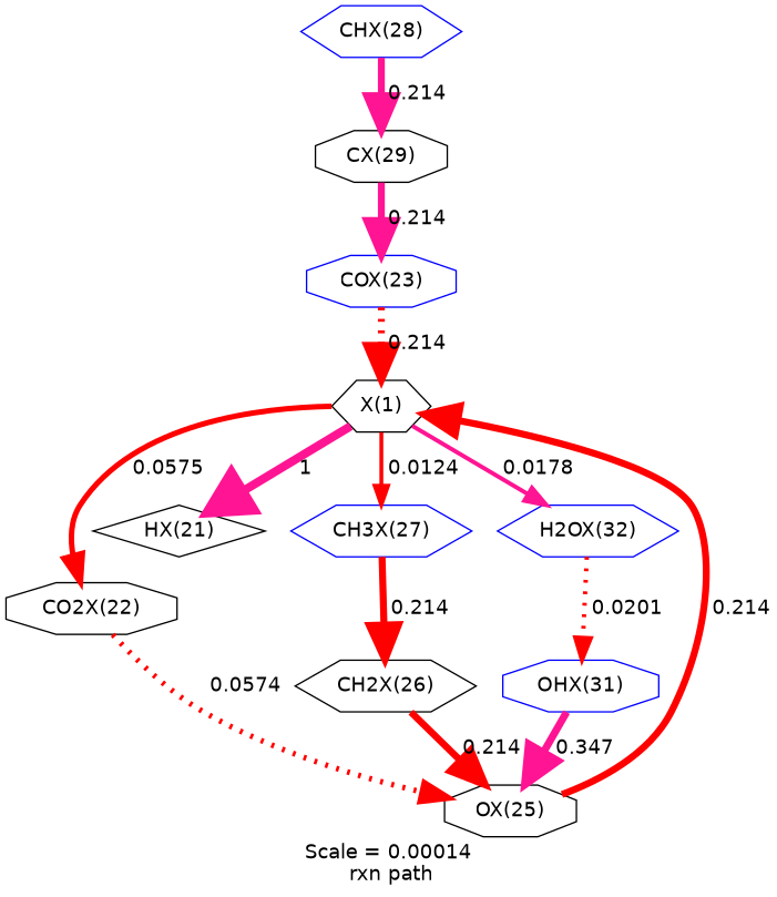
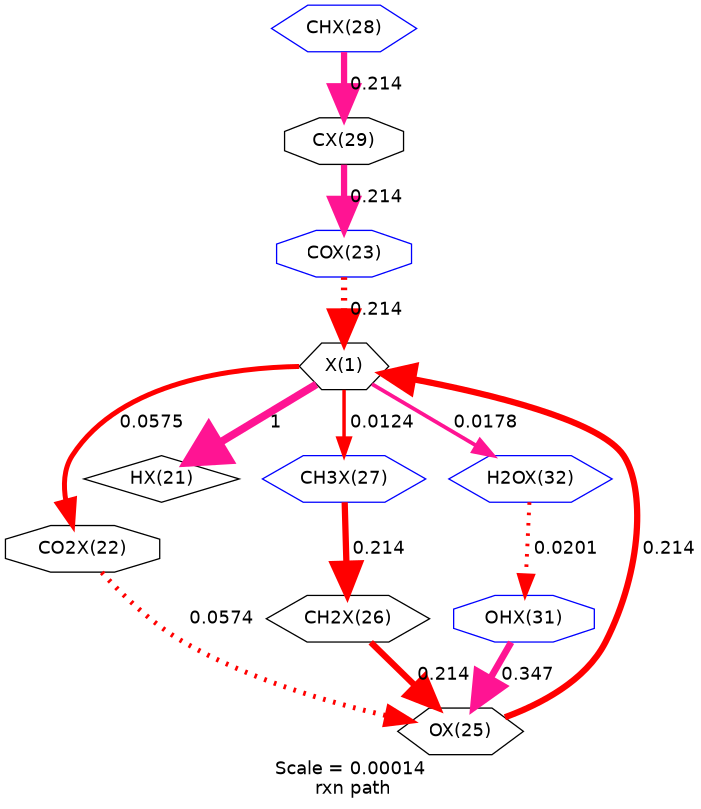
  digraph {
    fontname=Helvetica
    label="Scale = 0.00014\l rxn path"
    node [color=black fontname=Helvetica shape=hexagon]
    edge [arrowsize=2.42 color=red fontname=Helvetica penwidth=4.84 style=solid]
    n1 [label="X(1)"]
    n2 [label="CO2X(22)" shape=octagon]
    n3 [label="HX(21)" shape=diamond]
    n4 [color=blue label="CH3X(27)"]
    n5 [color=blue label="H2OX(32)"]
-   n6 [label="OX(25)" shape=octagon]
+   n6 [label="OX(25)"]
    n7 [label="CH2X(26)"]
    n8 [color=blue label="OHX(31)" shape=octagon]
    n9 [color=blue label="COX(23)" shape=octagon]
    n10 [label="CX(29)" shape=octagon]
    n11 [color=blue label="CHX(28)"]
    n1 -> n2 [arrowsize=1.92 label=" 0.0575" penwidth=3.84]
    n1 -> n3 [arrowsize=3 color=deeppink label=" 1" penwidth=6]
    n1 -> n4 [arrowsize=1.34 label=" 0.0124" penwidth=2.69]
    n1 -> n5 [arrowsize=1.48 color=deeppink label=" 0.0178" penwidth=2.96]
    n2 -> n6 [arrowsize=1.92 label=" 0.0574" penwidth=3.84 style=dotted]
    n4 -> n7 [label=" 0.214"]
    n5 -> n8 [arrowsize=1.52 label=" 0.0201" penwidth=3.05 style=dotted]
    n6 -> n1 [label=" 0.214"]
    n7 -> n6 [label=" 0.214" style=bold]
    n8 -> n6 [arrowsize=2.6 color=deeppink label=" 0.347" penwidth=5.2]
    n9 -> n1 [label=" 0.214" style=dotted]
    n10 -> n9 [color=deeppink label=" 0.214"]
    n11 -> n10 [color=deeppink label=" 0.214" style=bold]
  }
